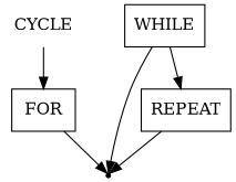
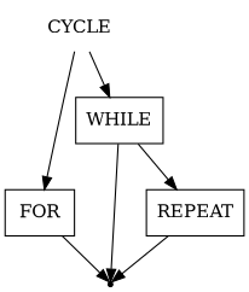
  digraph {
    node [shape=box]
    n1 [label=CYCLE shape=plaintext]
    n2 [label=FOR]
    n3 [label=WHILE]
    end [shape=point]
    n5 [label=REPEAT]
    n1 -> n2
+   n1 -> n3
    n2 -> end
    n3 -> end
    n3 -> n5
    n5 -> end
  }
